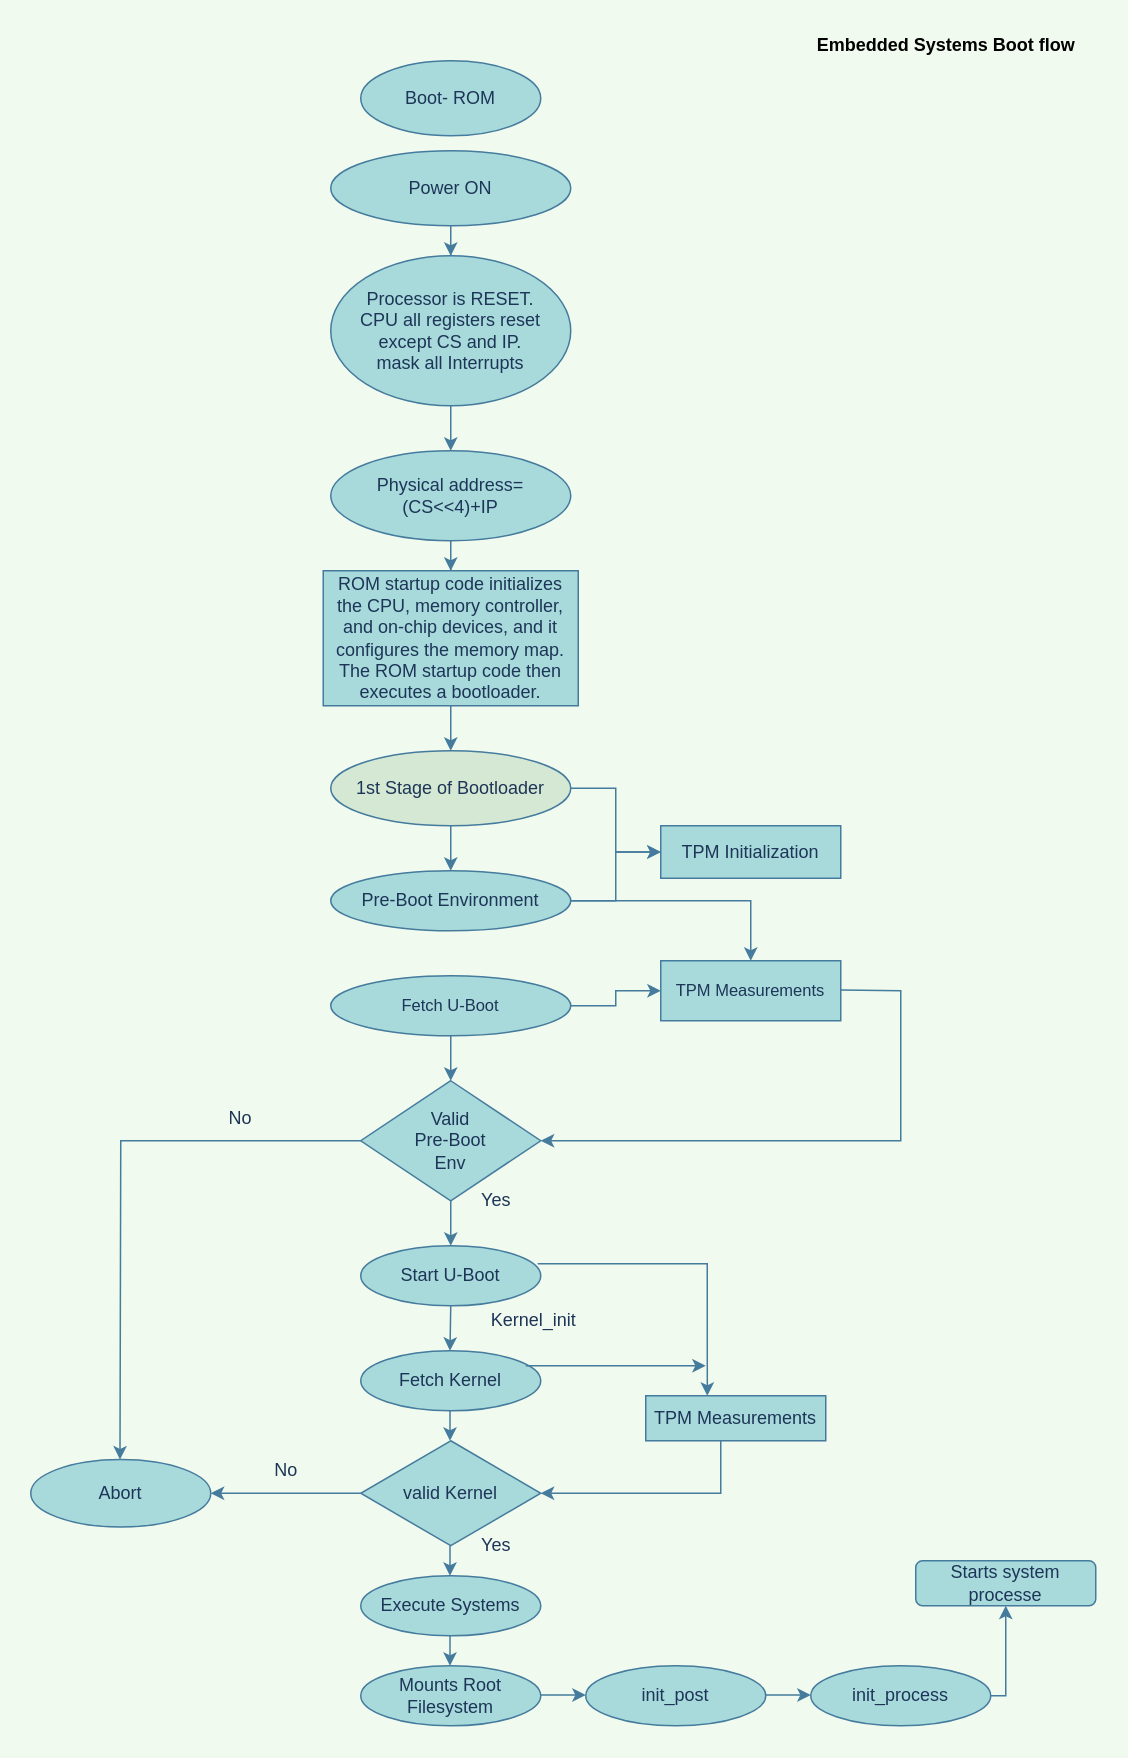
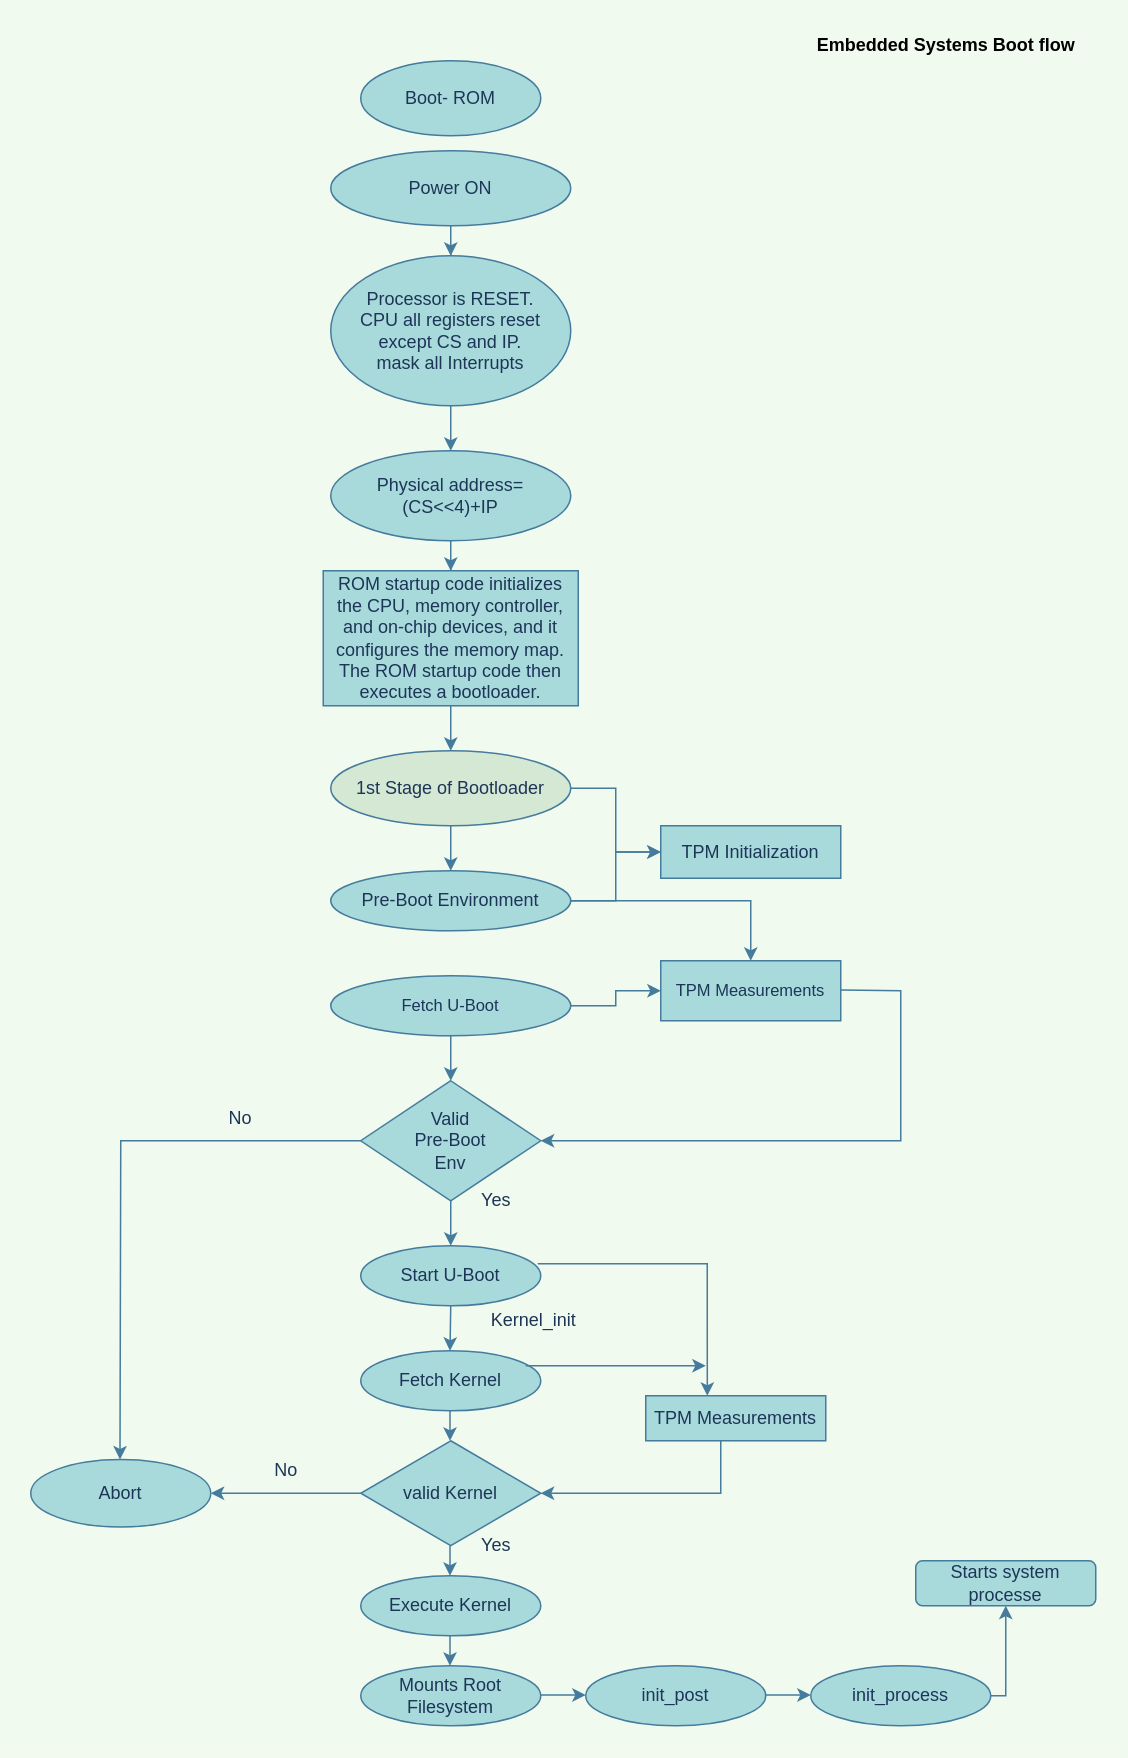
  <mxCell id="0" />
  <mxCell id="1" parent="0" />
  <mxCell id="2" value="Boot- ROM" style="ellipse;whiteSpace=wrap;html=1;hachureGap=4;fillColor=#A8DADC;strokeColor=#457B9D;fontColor=#1D3557;" parent="1" vertex="1"><mxGeometry x="240" y="40" width="120" height="50" as="geometry" /></mxCell>
  <mxCell id="3" value="" style="edgeStyle=orthogonalEdgeStyle;rounded=0;orthogonalLoop=1;jettySize=auto;html=1;labelBackgroundColor=#F1FAEE;strokeColor=#457B9D;fontColor=#1D3557;" parent="1" source="4" target="6" edge="1"><mxGeometry relative="1" as="geometry" /></mxCell>
  <mxCell id="4" value="Power ON" style="ellipse;whiteSpace=wrap;html=1;hachureGap=4;fillColor=#A8DADC;strokeColor=#457B9D;fontColor=#1D3557;" parent="1" vertex="1"><mxGeometry x="220" y="100" width="160" height="50" as="geometry" /></mxCell>
  <mxCell id="5" value="" style="edgeStyle=orthogonalEdgeStyle;rounded=0;orthogonalLoop=1;jettySize=auto;html=1;labelBackgroundColor=#F1FAEE;strokeColor=#457B9D;fontColor=#1D3557;" parent="1" source="6" target="8" edge="1"><mxGeometry relative="1" as="geometry" /></mxCell>
  <mxCell id="6" value="Processor is RESET.&lt;br&gt;CPU all registers reset except CS and IP.&lt;br&gt;mask all Interrupts" style="ellipse;whiteSpace=wrap;html=1;hachureGap=4;fillColor=#A8DADC;strokeColor=#457B9D;fontColor=#1D3557;" parent="1" vertex="1"><mxGeometry x="220" y="170" width="160" height="100" as="geometry" /></mxCell>
  <mxCell id="7" value="" style="edgeStyle=orthogonalEdgeStyle;rounded=0;orthogonalLoop=1;jettySize=auto;html=1;labelBackgroundColor=#F1FAEE;strokeColor=#457B9D;fontColor=#1D3557;" parent="1" source="8" target="10" edge="1"><mxGeometry relative="1" as="geometry" /></mxCell>
  <mxCell id="8" value="&lt;div&gt;Physical address=&lt;/div&gt;&lt;div&gt;(CS&amp;lt;&amp;lt;4)+IP&lt;/div&gt;" style="ellipse;whiteSpace=wrap;html=1;hachureGap=4;fillColor=#A8DADC;strokeColor=#457B9D;fontColor=#1D3557;" parent="1" vertex="1"><mxGeometry x="220" y="300" width="160" height="60" as="geometry" /></mxCell>
  <mxCell id="9" value="" style="edgeStyle=orthogonalEdgeStyle;rounded=0;orthogonalLoop=1;jettySize=auto;html=1;entryX=0.5;entryY=0;entryDx=0;entryDy=0;labelBackgroundColor=#F1FAEE;strokeColor=#457B9D;fontColor=#1D3557;" parent="1" source="10" target="13" edge="1"><mxGeometry relative="1" as="geometry" /></mxCell>
  <mxCell id="10" value="ROM startup code initializes the CPU, memory controller, and on-chip devices, and it configures the memory map. The ROM startup code then executes a bootloader." style="rounded=0;whiteSpace=wrap;html=1;hachureGap=4;fillColor=#A8DADC;strokeColor=#457B9D;fontColor=#1D3557;" parent="1" vertex="1"><mxGeometry x="215" y="380" width="170" height="90" as="geometry" /></mxCell>
  <mxCell id="11" value="" style="edgeStyle=orthogonalEdgeStyle;rounded=0;orthogonalLoop=1;jettySize=auto;html=1;entryX=0.5;entryY=0;entryDx=0;entryDy=0;labelBackgroundColor=#F1FAEE;strokeColor=#457B9D;fontColor=#1D3557;" parent="1" source="13" target="16" edge="1"><mxGeometry relative="1" as="geometry" /></mxCell>
  <mxCell id="12" value="" style="edgeStyle=orthogonalEdgeStyle;rounded=0;orthogonalLoop=1;jettySize=auto;html=1;labelBackgroundColor=#F1FAEE;strokeColor=#457B9D;fontColor=#1D3557;" parent="1" source="13" target="17" edge="1"><mxGeometry relative="1" as="geometry" /></mxCell>
  <mxCell id="13" value="1st Stage of Bootloader" style="ellipse;whiteSpace=wrap;html=1;hachureGap=4;fillColor=#d5e8d4;strokeColor=#457B9D;fontColor=#1D3557;" parent="1" vertex="1"><mxGeometry x="220" y="500" width="160" height="50" as="geometry" /></mxCell>
  <mxCell id="14" value="" style="edgeStyle=orthogonalEdgeStyle;rounded=0;orthogonalLoop=1;jettySize=auto;html=1;labelBackgroundColor=#F1FAEE;strokeColor=#457B9D;fontColor=#1D3557;" parent="1" source="16" target="19" edge="1"><mxGeometry relative="1" as="geometry" /></mxCell>
  <mxCell id="15" value="" style="edgeStyle=orthogonalEdgeStyle;rounded=0;orthogonalLoop=1;jettySize=auto;html=1;labelBackgroundColor=#F1FAEE;strokeColor=#457B9D;fontColor=#1D3557;" parent="1" source="16" target="17" edge="1"><mxGeometry relative="1" as="geometry" /></mxCell>
  <mxCell id="16" value="Pre-Boot Environment" style="ellipse;whiteSpace=wrap;html=1;hachureGap=4;fillColor=#A8DADC;strokeColor=#457B9D;fontColor=#1D3557;" parent="1" vertex="1"><mxGeometry x="220" y="580" width="160" height="40" as="geometry" /></mxCell>
  <mxCell id="17" value="TPM Initialization" style="rounded=0;whiteSpace=wrap;html=1;hachureGap=4;fillColor=#A8DADC;strokeColor=#457B9D;fontColor=#1D3557;" parent="1" vertex="1"><mxGeometry x="440" y="550" width="120" height="35" as="geometry" /></mxCell>
  <mxCell id="18" value="" style="edgeStyle=orthogonalEdgeStyle;rounded=0;orthogonalLoop=1;jettySize=auto;html=1;labelBackgroundColor=#F1FAEE;strokeColor=#457B9D;fontColor=#1D3557;" parent="1" source="46" target="19" edge="1"><mxGeometry relative="1" as="geometry" /></mxCell>
  <mxCell id="19" value="TPM Measurements" style="rounded=0;whiteSpace=wrap;html=1;hachureGap=4;fontFamily=Helvetica;fontSize=11;fontColor=#1D3557;fillColor=#A8DADC;strokeColor=#457B9D;" parent="1" vertex="1"><mxGeometry x="440" y="640" width="120" height="40" as="geometry" /></mxCell>
  <mxCell id="20" value="Valid &lt;br&gt;Pre-Boot &lt;br&gt;Env" style="rhombus;whiteSpace=wrap;html=1;fillColor=#A8DADC;strokeColor=#457B9D;fontColor=#1D3557;" parent="1" vertex="1"><mxGeometry x="240" y="720" width="120" height="80" as="geometry" /></mxCell>
  <mxCell id="21" value="" style="endArrow=classic;html=1;rounded=0;entryX=1;entryY=0.5;entryDx=0;entryDy=0;labelBackgroundColor=#F1FAEE;strokeColor=#457B9D;fontColor=#1D3557;" parent="1" target="20" edge="1"><mxGeometry width="50" height="50" relative="1" as="geometry"><mxPoint x="560" y="659.5" as="sourcePoint" /><mxPoint x="600" y="790" as="targetPoint" /><Array as="points"><mxPoint x="600" y="660" /><mxPoint x="600" y="760" /></Array></mxGeometry></mxCell>
  <mxCell id="22" value="Start U-Boot" style="ellipse;whiteSpace=wrap;html=1;fillColor=#A8DADC;strokeColor=#457B9D;fontColor=#1D3557;" parent="1" vertex="1"><mxGeometry x="240" y="830" width="120" height="40" as="geometry" /></mxCell>
  <mxCell id="23" value="Fetch Kernel" style="ellipse;whiteSpace=wrap;html=1;fillColor=#A8DADC;strokeColor=#457B9D;fontColor=#1D3557;" parent="1" vertex="1"><mxGeometry x="240" y="900" width="120" height="40" as="geometry" /></mxCell>
  <mxCell id="24" value="Kernel_init" style="text;html=1;align=center;verticalAlign=middle;resizable=0;points=[];autosize=1;strokeColor=none;fillColor=none;fontColor=#1D3557;" parent="1" vertex="1"><mxGeometry x="320" y="870" width="70" height="20" as="geometry" /></mxCell>
  <mxCell id="25" value="TPM Measurements" style="rounded=0;whiteSpace=wrap;html=1;fillColor=#A8DADC;strokeColor=#457B9D;fontColor=#1D3557;" parent="1" vertex="1"><mxGeometry x="430" y="930" width="120" height="30" as="geometry" /></mxCell>
  <mxCell id="26" value="" style="endArrow=classic;html=1;rounded=0;entryX=0.342;entryY=0;entryDx=0;entryDy=0;entryPerimeter=0;exitX=0.983;exitY=0.3;exitDx=0;exitDy=0;exitPerimeter=0;labelBackgroundColor=#F1FAEE;strokeColor=#457B9D;fontColor=#1D3557;" parent="1" source="22" target="25" edge="1"><mxGeometry width="50" height="50" relative="1" as="geometry"><mxPoint x="365" y="860" as="sourcePoint" /><mxPoint x="470" y="860" as="targetPoint" /><Array as="points"><mxPoint x="471" y="842" /></Array></mxGeometry></mxCell>
  <mxCell id="27" value="" style="endArrow=classic;html=1;rounded=0;labelBackgroundColor=#F1FAEE;strokeColor=#457B9D;fontColor=#1D3557;" parent="1" edge="1"><mxGeometry width="50" height="50" relative="1" as="geometry"><mxPoint x="350" y="910" as="sourcePoint" /><mxPoint x="470" y="910" as="targetPoint" /><Array as="points" /></mxGeometry></mxCell>
  <mxCell id="28" value="" style="edgeStyle=orthogonalEdgeStyle;rounded=0;orthogonalLoop=1;jettySize=auto;html=1;labelBackgroundColor=#F1FAEE;strokeColor=#457B9D;fontColor=#1D3557;" parent="1" source="29" target="47" edge="1"><mxGeometry relative="1" as="geometry" /></mxCell>
  <mxCell id="29" value="valid Kernel" style="rhombus;whiteSpace=wrap;html=1;fillColor=#A8DADC;strokeColor=#457B9D;fontColor=#1D3557;" parent="1" vertex="1"><mxGeometry x="240" y="960" width="120" height="70" as="geometry" /></mxCell>
- <mxCell id="30" value="Execute Systems" style="ellipse;whiteSpace=wrap;html=1;fillColor=#A8DADC;strokeColor=#457B9D;fontColor=#1D3557;" parent="1" vertex="1"><mxGeometry x="240" y="1050" width="120" height="40" as="geometry" /></mxCell>
+ <mxCell id="30" value="Execute Kernel" style="ellipse;whiteSpace=wrap;html=1;fillColor=#A8DADC;strokeColor=#457B9D;fontColor=#1D3557;" parent="1" vertex="1"><mxGeometry x="240" y="1050" width="120" height="40" as="geometry" /></mxCell>
  <mxCell id="31" value="Mounts Root Filesystem" style="ellipse;whiteSpace=wrap;html=1;fillColor=#A8DADC;strokeColor=#457B9D;fontColor=#1D3557;" parent="1" vertex="1"><mxGeometry x="240" y="1110" width="120" height="40" as="geometry" /></mxCell>
  <mxCell id="32" value="init_post" style="ellipse;whiteSpace=wrap;html=1;fillColor=#A8DADC;strokeColor=#457B9D;fontColor=#1D3557;" parent="1" vertex="1"><mxGeometry x="390" y="1110" width="120" height="40" as="geometry" /></mxCell>
  <mxCell id="33" value="init_process" style="ellipse;whiteSpace=wrap;html=1;fillColor=#A8DADC;strokeColor=#457B9D;fontColor=#1D3557;" parent="1" vertex="1"><mxGeometry x="540" y="1110" width="120" height="40" as="geometry" /></mxCell>
  <mxCell id="34" value="&lt;span&gt;Starts system processe&lt;/span&gt;" style="rounded=1;whiteSpace=wrap;html=1;fillColor=#A8DADC;strokeColor=#457B9D;fontColor=#1D3557;" parent="1" vertex="1"><mxGeometry x="610" y="1040" width="120" height="30" as="geometry" /></mxCell>
  <mxCell id="35" value="" style="endArrow=classic;html=1;rounded=0;labelBackgroundColor=#F1FAEE;strokeColor=#457B9D;fontColor=#1D3557;" parent="1" edge="1"><mxGeometry width="50" height="50" relative="1" as="geometry"><mxPoint x="299.5" y="940" as="sourcePoint" /><mxPoint x="299.5" y="960" as="targetPoint" /></mxGeometry></mxCell>
  <mxCell id="36" value="" style="endArrow=classic;html=1;rounded=0;exitX=0.5;exitY=1;exitDx=0;exitDy=0;labelBackgroundColor=#F1FAEE;strokeColor=#457B9D;fontColor=#1D3557;" parent="1" source="20" edge="1"><mxGeometry width="50" height="50" relative="1" as="geometry"><mxPoint x="299.5" y="820" as="sourcePoint" /><mxPoint x="300" y="830" as="targetPoint" /></mxGeometry></mxCell>
  <mxCell id="37" value="" style="endArrow=classic;html=1;rounded=0;exitX=0.5;exitY=1;exitDx=0;exitDy=0;labelBackgroundColor=#F1FAEE;strokeColor=#457B9D;fontColor=#1D3557;" parent="1" source="22" edge="1"><mxGeometry width="50" height="50" relative="1" as="geometry"><mxPoint x="299.5" y="880" as="sourcePoint" /><mxPoint x="299.5" y="900" as="targetPoint" /></mxGeometry></mxCell>
  <mxCell id="38" value="" style="endArrow=classic;html=1;rounded=0;entryX=1;entryY=0.5;entryDx=0;entryDy=0;labelBackgroundColor=#F1FAEE;strokeColor=#457B9D;fontColor=#1D3557;" parent="1" target="29" edge="1"><mxGeometry width="50" height="50" relative="1" as="geometry"><mxPoint x="480" y="960" as="sourcePoint" /><mxPoint x="400" y="1040" as="targetPoint" /><Array as="points"><mxPoint x="480" y="995" /></Array></mxGeometry></mxCell>
  <mxCell id="39" value="" style="endArrow=classic;html=1;rounded=0;labelBackgroundColor=#F1FAEE;strokeColor=#457B9D;fontColor=#1D3557;" parent="1" edge="1"><mxGeometry width="50" height="50" relative="1" as="geometry"><mxPoint x="299.5" y="1030" as="sourcePoint" /><mxPoint x="299.5" y="1050" as="targetPoint" /></mxGeometry></mxCell>
  <mxCell id="40" value="" style="endArrow=classic;html=1;rounded=0;labelBackgroundColor=#F1FAEE;strokeColor=#457B9D;fontColor=#1D3557;" parent="1" edge="1"><mxGeometry width="50" height="50" relative="1" as="geometry"><mxPoint x="299.5" y="1090" as="sourcePoint" /><mxPoint x="299.5" y="1110" as="targetPoint" /></mxGeometry></mxCell>
  <mxCell id="41" value="" style="endArrow=classic;html=1;rounded=0;labelBackgroundColor=#F1FAEE;strokeColor=#457B9D;fontColor=#1D3557;" parent="1" edge="1"><mxGeometry width="50" height="50" relative="1" as="geometry"><mxPoint x="360" y="1129.5" as="sourcePoint" /><mxPoint x="390" y="1129.5" as="targetPoint" /></mxGeometry></mxCell>
  <mxCell id="42" value="" style="endArrow=classic;html=1;rounded=0;labelBackgroundColor=#F1FAEE;strokeColor=#457B9D;fontColor=#1D3557;" parent="1" edge="1"><mxGeometry width="50" height="50" relative="1" as="geometry"><mxPoint x="510" y="1129.5" as="sourcePoint" /><mxPoint x="540" y="1129.5" as="targetPoint" /></mxGeometry></mxCell>
  <mxCell id="43" value="" style="endArrow=classic;html=1;rounded=0;entryX=0.5;entryY=1;entryDx=0;entryDy=0;labelBackgroundColor=#F1FAEE;strokeColor=#457B9D;fontColor=#1D3557;" parent="1" target="34" edge="1"><mxGeometry width="50" height="50" relative="1" as="geometry"><mxPoint x="660" y="1130" as="sourcePoint" /><mxPoint x="710" y="1080" as="targetPoint" /><Array as="points"><mxPoint x="670" y="1130" /></Array></mxGeometry></mxCell>
  <mxCell id="44" value="" style="endArrow=classic;html=1;rounded=0;startArrow=none;labelBackgroundColor=#F1FAEE;strokeColor=#457B9D;fontColor=#1D3557;" parent="1" source="46" edge="1"><mxGeometry width="50" height="50" relative="1" as="geometry"><mxPoint x="299.5" y="640" as="sourcePoint" /><mxPoint x="299.5" y="670" as="targetPoint" /></mxGeometry></mxCell>
  <mxCell id="45" value="" style="edgeStyle=orthogonalEdgeStyle;rounded=0;orthogonalLoop=1;jettySize=auto;html=1;labelBackgroundColor=#F1FAEE;strokeColor=#457B9D;fontColor=#1D3557;" parent="1" source="46" target="20" edge="1"><mxGeometry relative="1" as="geometry" /></mxCell>
  <mxCell id="46" value="Fetch U-Boot" style="ellipse;whiteSpace=wrap;html=1;hachureGap=4;fontFamily=Helvetica;fontSize=11;fontColor=#1D3557;fillColor=#A8DADC;strokeColor=#457B9D;" parent="1" vertex="1"><mxGeometry x="220" y="650" width="160" height="40" as="geometry" /></mxCell>
  <mxCell id="47" value="Abort" style="ellipse;whiteSpace=wrap;html=1;fillColor=#A8DADC;strokeColor=#457B9D;fontColor=#1D3557;" parent="1" vertex="1"><mxGeometry x="20" y="972.5" width="120" height="45" as="geometry" /></mxCell>
  <mxCell id="48" value="" style="endArrow=classic;html=1;rounded=0;exitX=0;exitY=0.5;exitDx=0;exitDy=0;labelBackgroundColor=#F1FAEE;strokeColor=#457B9D;fontColor=#1D3557;" parent="1" source="20" edge="1"><mxGeometry width="50" height="50" relative="1" as="geometry"><mxPoint x="79.5" y="892.5" as="sourcePoint" /><mxPoint x="79.5" y="972.5" as="targetPoint" /><Array as="points"><mxPoint x="80" y="760" /></Array></mxGeometry></mxCell>
  <mxCell id="49" value="No" style="text;html=1;strokeColor=none;fillColor=none;align=center;verticalAlign=middle;whiteSpace=wrap;rounded=0;fontColor=#1D3557;" parent="1" vertex="1"><mxGeometry x="130" y="730" width="60" height="30" as="geometry" /></mxCell>
  <mxCell id="50" value="Yes" style="text;html=1;align=center;verticalAlign=middle;resizable=0;points=[];autosize=1;strokeColor=none;fillColor=none;fontColor=#1D3557;" parent="1" vertex="1"><mxGeometry x="310" y="790" width="40" height="20" as="geometry" /></mxCell>
  <mxCell id="51" value="No" style="text;html=1;align=center;verticalAlign=middle;resizable=0;points=[];autosize=1;strokeColor=none;fillColor=none;fontColor=#1D3557;" parent="1" vertex="1"><mxGeometry x="175" y="970" width="30" height="20" as="geometry" /></mxCell>
  <mxCell id="52" value="Yes" style="text;html=1;align=center;verticalAlign=middle;resizable=0;points=[];autosize=1;strokeColor=none;fillColor=none;fontColor=#1D3557;" parent="1" vertex="1"><mxGeometry x="310" y="1020" width="40" height="20" as="geometry" /></mxCell>
  <mxCell id="53" value="&lt;b&gt;Embedded Systems Boot flow&lt;/b&gt;" style="text;html=1;align=center;verticalAlign=middle;resizable=0;points=[];autosize=1;strokeColor=none;fillColor=none;" vertex="1" parent="1"><mxGeometry x="535" y="20" width="190" height="20" as="geometry" /></mxCell>
